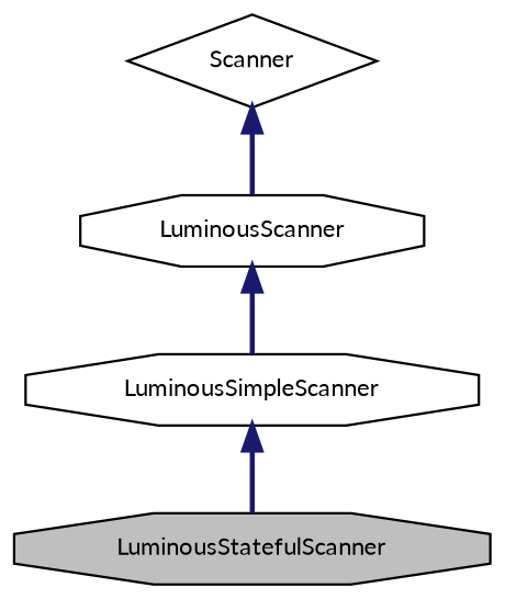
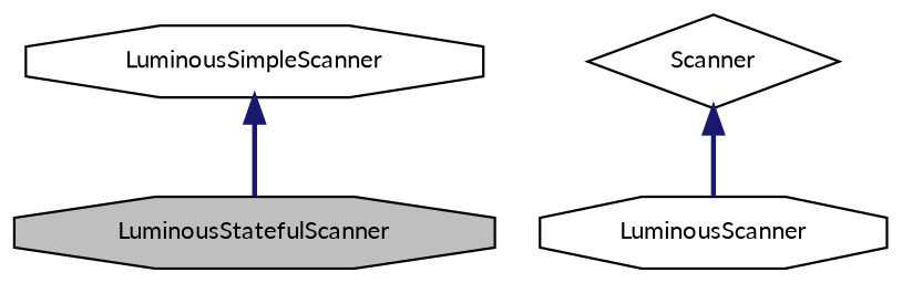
  digraph {
    fontname=Lato
    node [color=black fillcolor=white fontname=Lato fontsize=10 shape=octagon style=filled]
    edge [color=midnightblue dir=back fontname=Lato fontsize=10 labelfontname=FreeSans labelfontsize=10 style=bold]
    n1 [fillcolor=grey75 fontcolor=black height=0.2 label=LuminousStatefulScanner width=0.4]
    n2 [height=0.2 label=LuminousSimpleScanner width=0.4]
    n3 [height=0.2 label=LuminousScanner width=0.4]
    n4 [height=0.2 label=Scanner shape=diamond width=0.4]
    n2 -> n1
-   n3 -> n2
    n4 -> n3
  }
